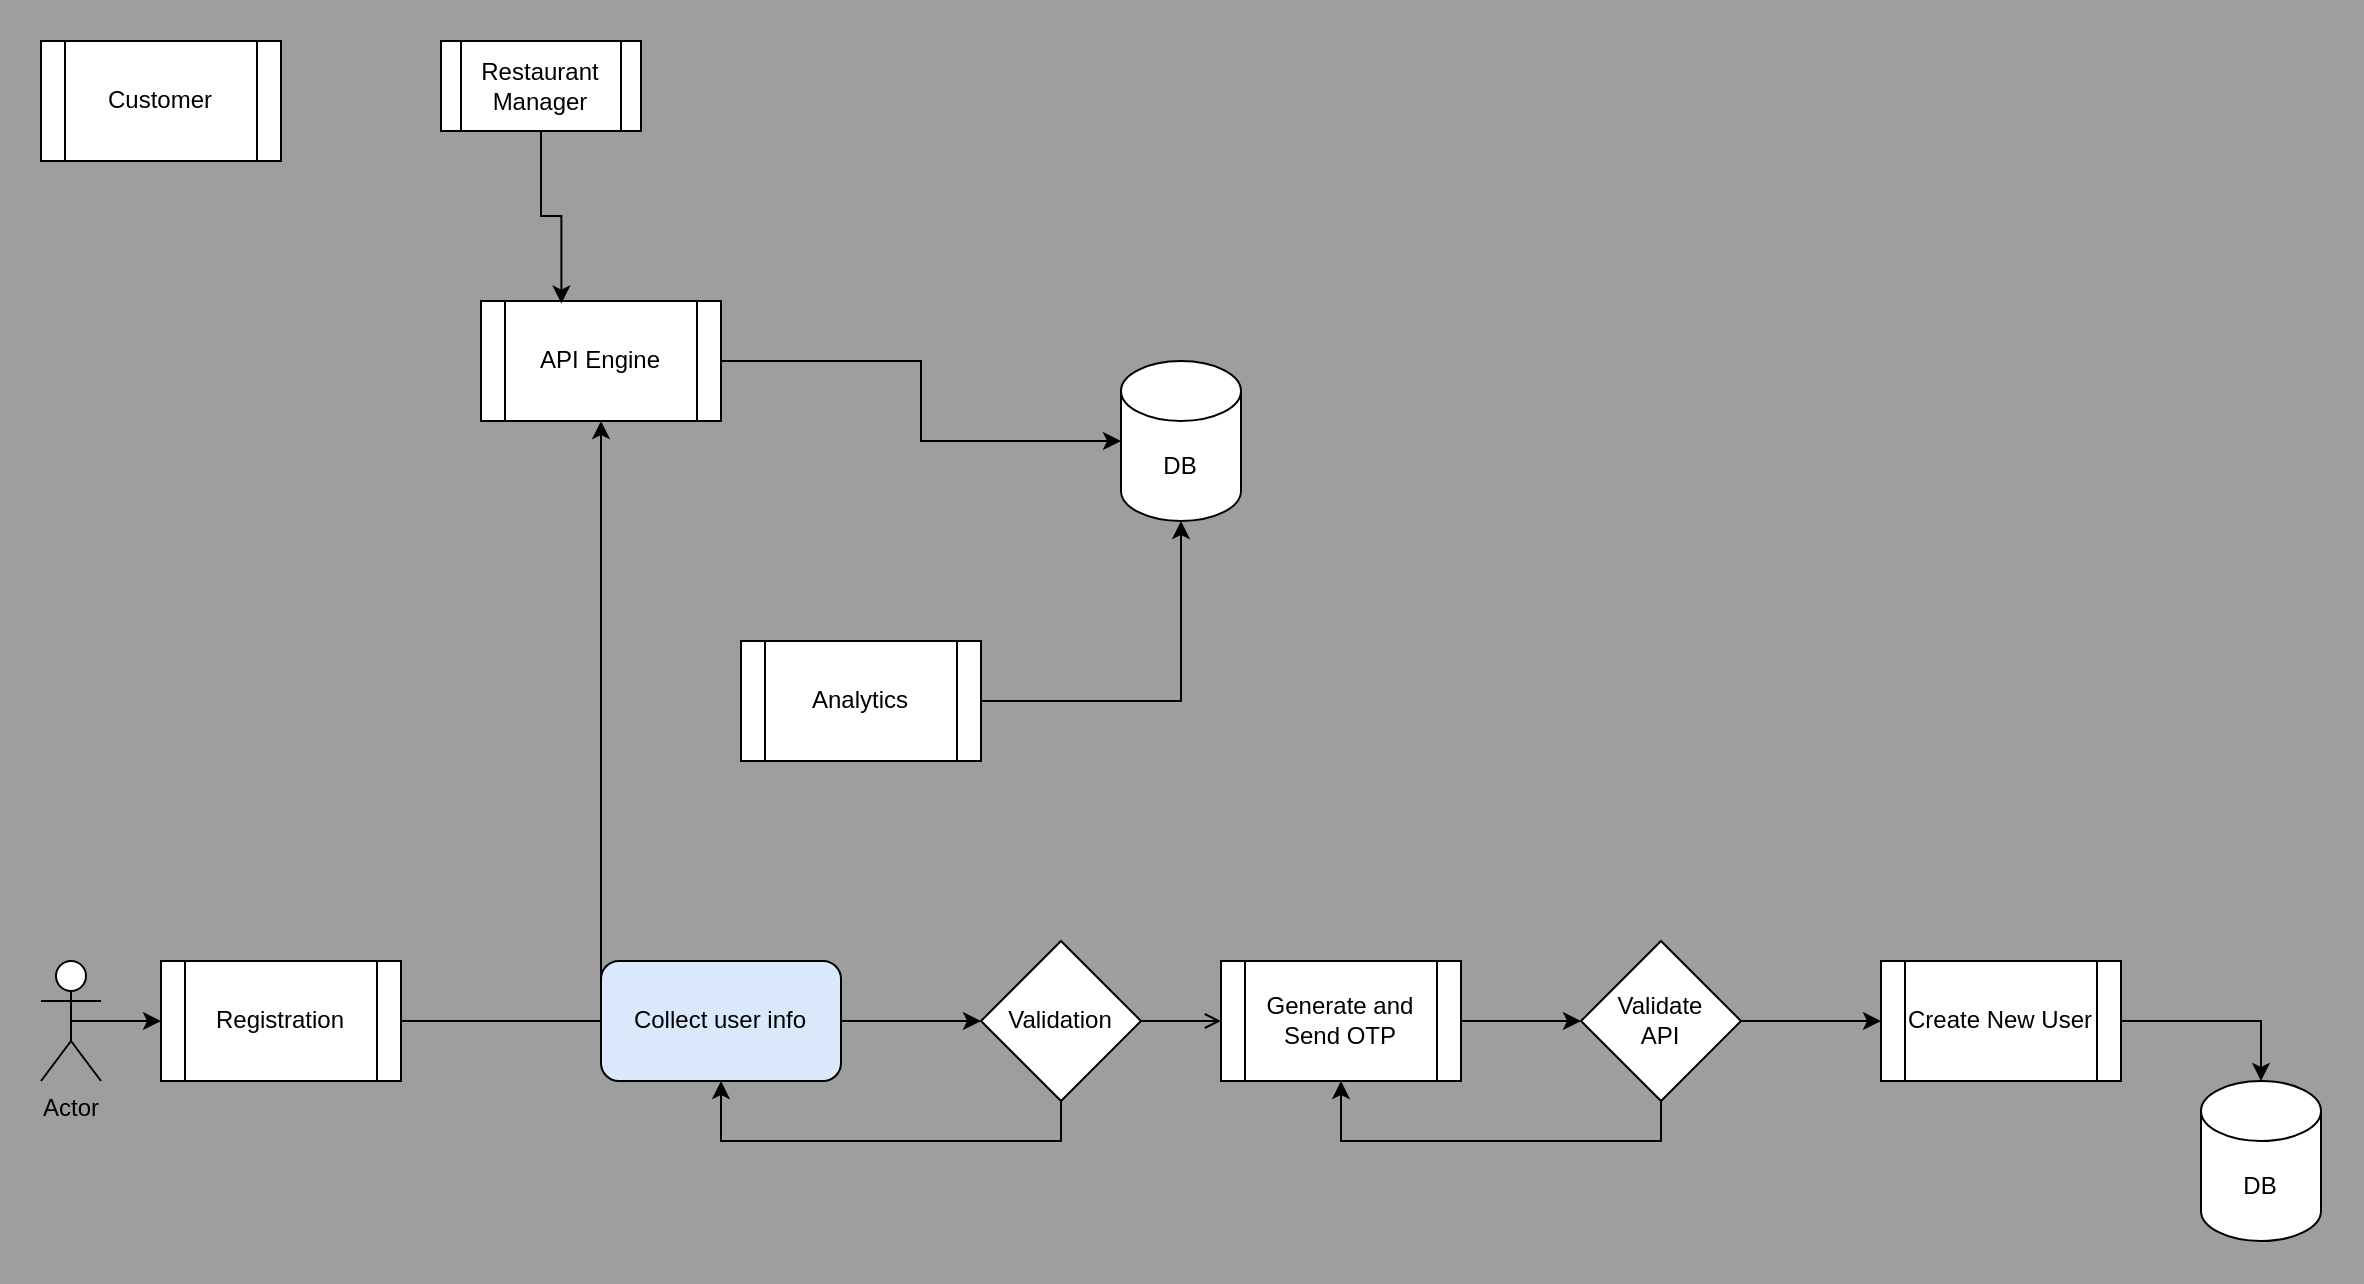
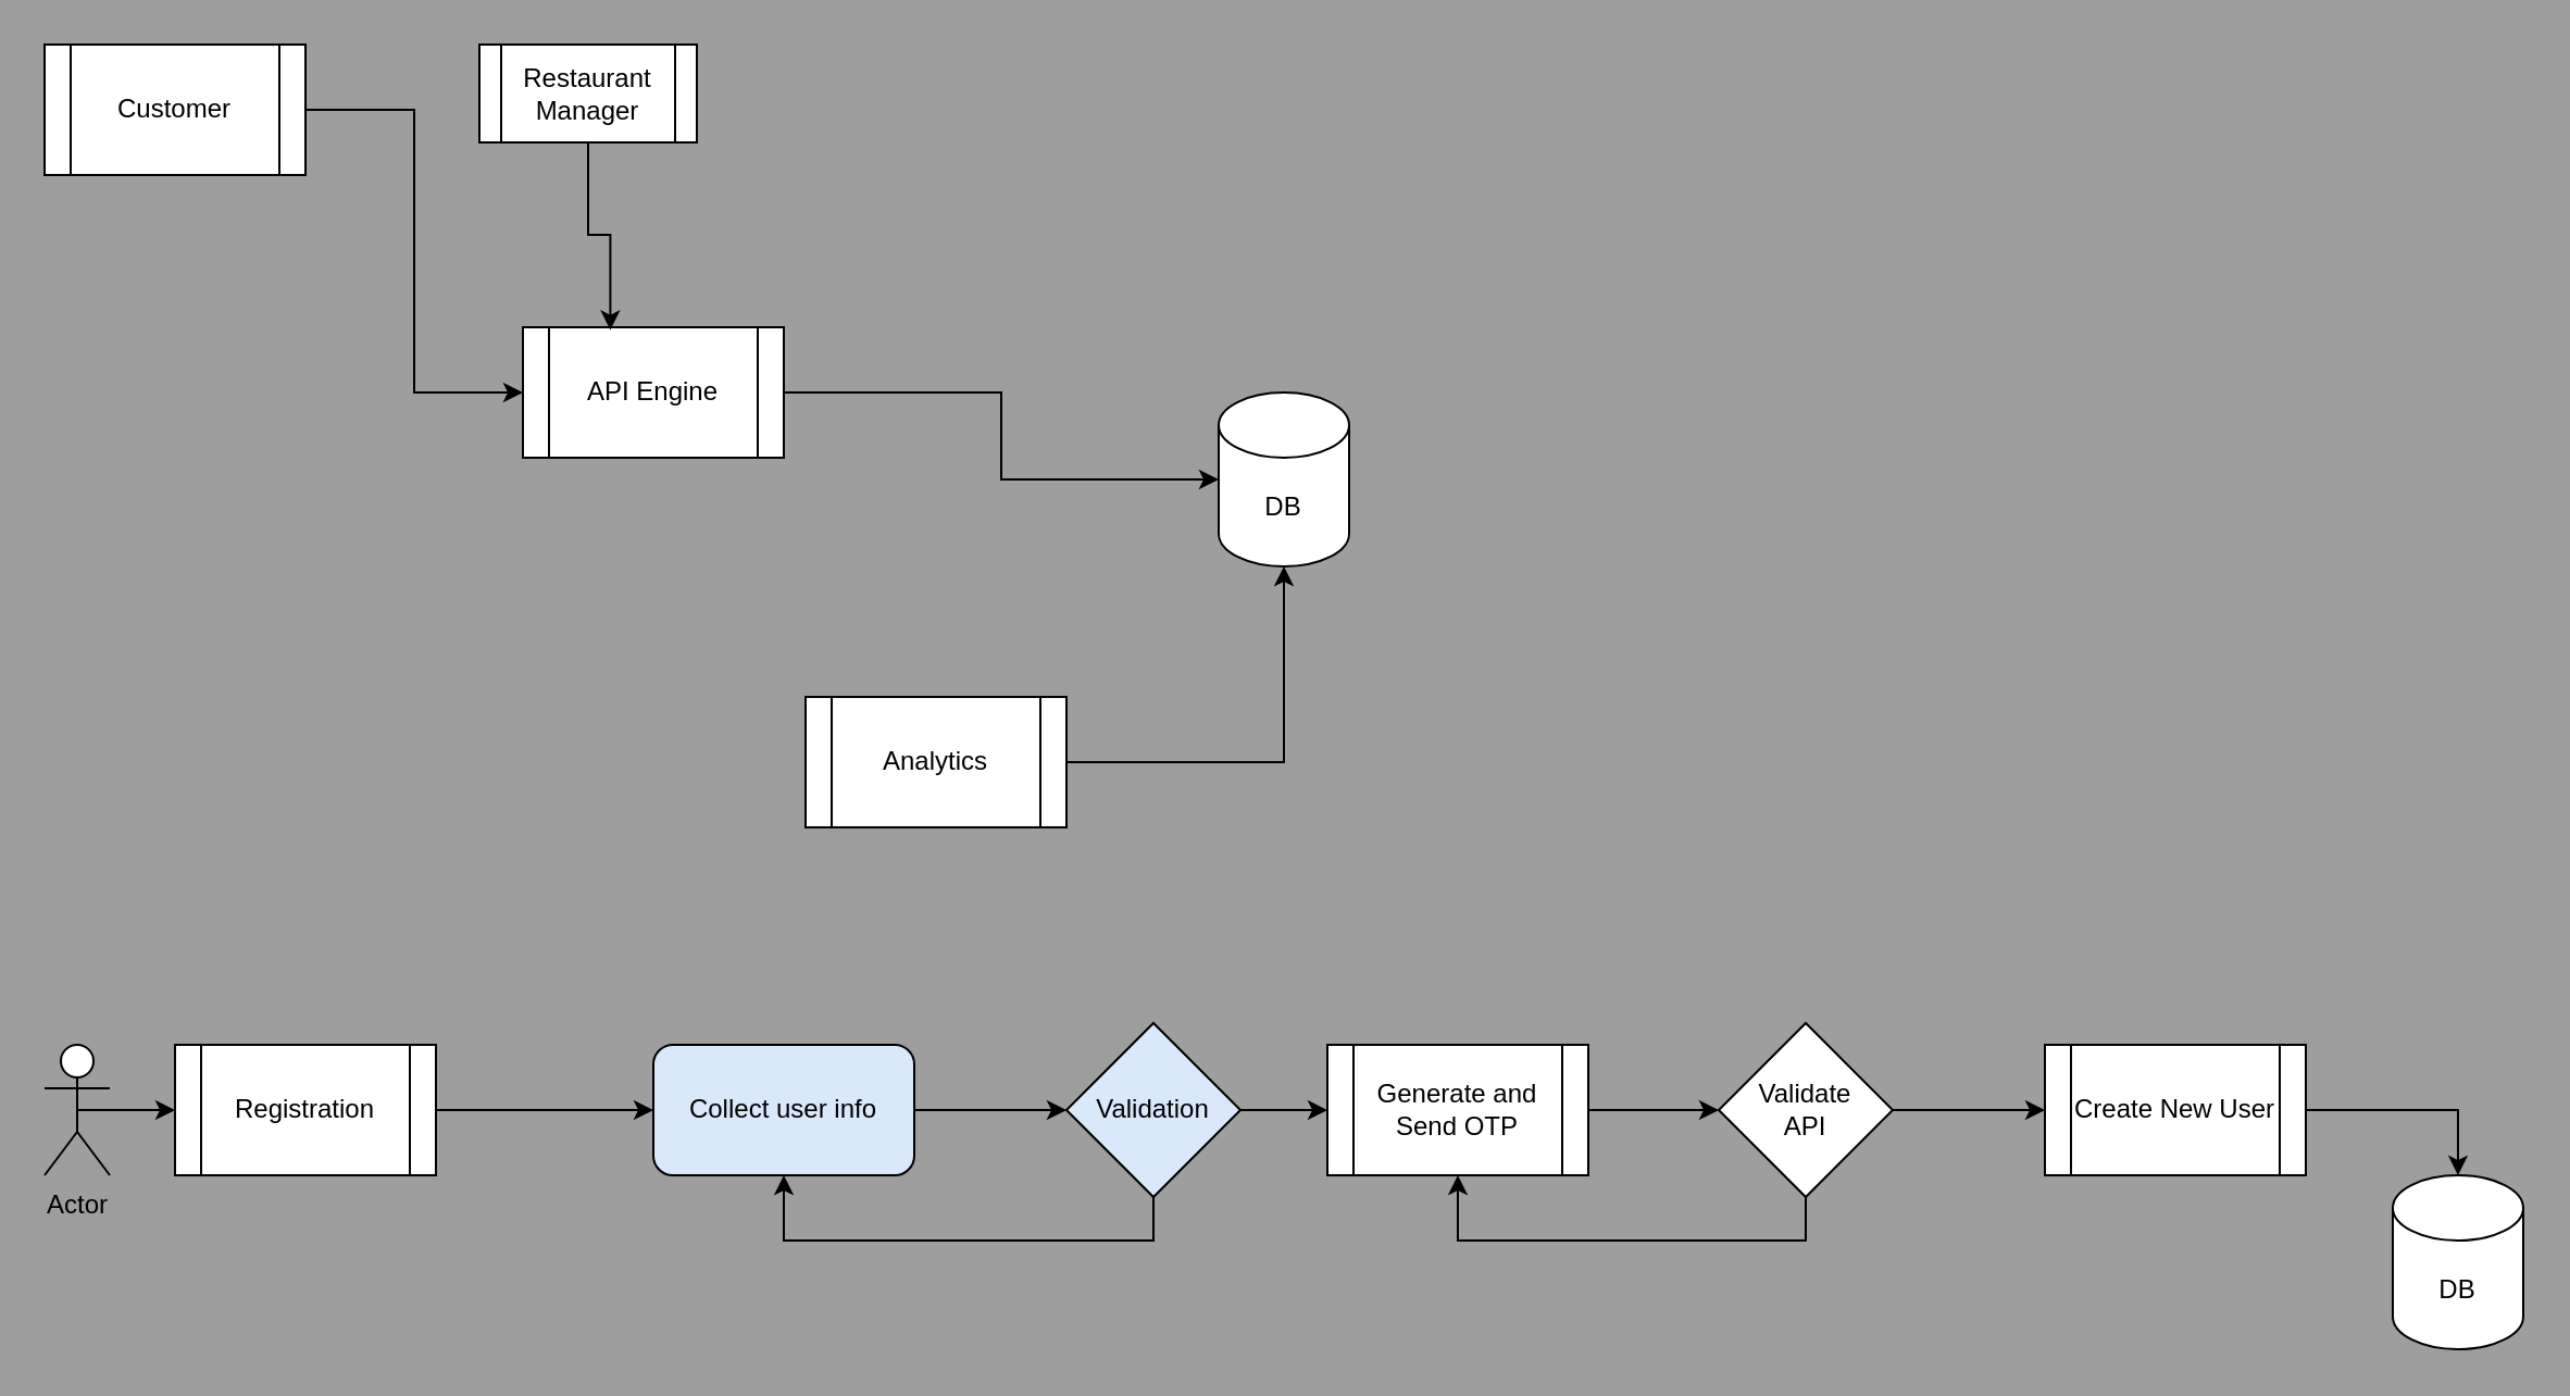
  <mxCell id="0" />
  <mxCell id="1" parent="0" />
  <mxCell id="2" style="edgeStyle=orthogonalEdgeStyle;rounded=0;orthogonalLoop=1;jettySize=auto;html=1;exitX=1;exitY=0.5;exitDx=0;exitDy=0;entryX=0;entryY=0.5;entryDx=0;entryDy=0;entryPerimeter=0;" parent="1" source="3" target="4" edge="1"><mxGeometry relative="1" as="geometry" /></mxCell>
  <mxCell id="3" value="API Engine" style="shape=process;whiteSpace=wrap;html=1;backgroundOutline=1;" parent="1" vertex="1"><mxGeometry x="240" y="150" width="120" height="60" as="geometry" /></mxCell>
  <mxCell id="4" value="DB" style="shape=cylinder3;whiteSpace=wrap;html=1;boundedLbl=1;backgroundOutline=1;size=15;" parent="1" vertex="1"><mxGeometry x="560" y="180" width="60" height="80" as="geometry" /></mxCell>
  <mxCell id="5" style="edgeStyle=orthogonalEdgeStyle;rounded=0;orthogonalLoop=1;jettySize=auto;html=1;exitX=1;exitY=0.5;exitDx=0;exitDy=0;entryX=0.5;entryY=1;entryDx=0;entryDy=0;entryPerimeter=0;" parent="1" source="6" target="4" edge="1"><mxGeometry relative="1" as="geometry" /></mxCell>
  <mxCell id="6" value="Analytics" style="shape=process;whiteSpace=wrap;html=1;backgroundOutline=1;" parent="1" vertex="1"><mxGeometry x="370" y="320" width="120" height="60" as="geometry" /></mxCell>
+ <mxCell id="7" style="edgeStyle=orthogonalEdgeStyle;rounded=0;orthogonalLoop=1;jettySize=auto;html=1;exitX=1;exitY=0.5;exitDx=0;exitDy=0;entryX=0;entryY=0.5;entryDx=0;entryDy=0;" parent="1" source="8" target="3" edge="1"><mxGeometry relative="1" as="geometry" /></mxCell>
  <mxCell id="8" value="Customer" style="shape=process;whiteSpace=wrap;html=1;backgroundOutline=1;" parent="1" vertex="1"><mxGeometry x="20" y="20" width="120" height="60" as="geometry" /></mxCell>
  <mxCell id="9" style="edgeStyle=orthogonalEdgeStyle;rounded=0;orthogonalLoop=1;jettySize=auto;html=1;exitX=0.5;exitY=1;exitDx=0;exitDy=0;entryX=0.335;entryY=0.021;entryDx=0;entryDy=0;entryPerimeter=0;" parent="1" source="10" target="3" edge="1"><mxGeometry relative="1" as="geometry" /></mxCell>
  <mxCell id="10" value="Restaurant Manager" style="shape=process;whiteSpace=wrap;html=1;backgroundOutline=1;" parent="1" vertex="1"><mxGeometry x="220" y="20" width="100" height="45" as="geometry" /></mxCell>
  <mxCell id="11" style="edgeStyle=orthogonalEdgeStyle;rounded=0;orthogonalLoop=1;jettySize=auto;html=1;exitX=0.5;exitY=0.5;exitDx=0;exitDy=0;exitPerimeter=0;entryX=0;entryY=0.5;entryDx=0;entryDy=0;" parent="1" source="12" target="14" edge="1"><mxGeometry relative="1" as="geometry" /></mxCell>
  <mxCell id="12" value="Actor" style="shape=umlActor;verticalLabelPosition=bottom;verticalAlign=top;html=1;outlineConnect=0;" parent="1" vertex="1"><mxGeometry x="20" y="480" width="30" height="60" as="geometry" /></mxCell>
- <mxCell id="13" style="edgeStyle=orthogonalEdgeStyle;rounded=0;orthogonalLoop=1;jettySize=auto;html=1;exitX=1;exitY=0.5;exitDx=0;exitDy=0;" parent="1" source="14" target="3" edge="1"><mxGeometry relative="1" as="geometry" /></mxCell>
+ <mxCell id="13" style="edgeStyle=orthogonalEdgeStyle;rounded=0;orthogonalLoop=1;jettySize=auto;html=1;exitX=1;exitY=0.5;exitDx=0;exitDy=0;" parent="1" source="14" target="16" edge="1"><mxGeometry relative="1" as="geometry" /></mxCell>
  <mxCell id="14" value="Registration" style="shape=process;whiteSpace=wrap;html=1;backgroundOutline=1;" parent="1" vertex="1"><mxGeometry x="80" y="480" width="120" height="60" as="geometry" /></mxCell>
  <mxCell id="15" style="edgeStyle=orthogonalEdgeStyle;rounded=0;orthogonalLoop=1;jettySize=auto;html=1;exitX=1;exitY=0.5;exitDx=0;exitDy=0;" parent="1" source="16" target="19" edge="1"><mxGeometry relative="1" as="geometry" /></mxCell>
  <mxCell id="16" value="Collect user info" style="rounded=1;whiteSpace=wrap;html=1;fillColor=#dae8fc;" parent="1" vertex="1"><mxGeometry x="300" y="480" width="120" height="60" as="geometry" /></mxCell>
  <mxCell id="17" style="edgeStyle=orthogonalEdgeStyle;rounded=0;orthogonalLoop=1;jettySize=auto;html=1;exitX=0.5;exitY=1;exitDx=0;exitDy=0;entryX=0.5;entryY=1;entryDx=0;entryDy=0;" parent="1" source="19" target="16" edge="1"><mxGeometry relative="1" as="geometry" /></mxCell>
- <mxCell id="18" style="edgeStyle=orthogonalEdgeStyle;rounded=0;orthogonalLoop=1;jettySize=auto;html=1;exitX=1;exitY=0.5;exitDx=0;exitDy=0;endArrow=open;" parent="1" source="19" target="21" edge="1"><mxGeometry relative="1" as="geometry"><mxPoint x="620" y="509.833" as="targetPoint" /></mxGeometry></mxCell>
- <mxCell id="19" value="Validation" style="rhombus;whiteSpace=wrap;html=1;" parent="1" vertex="1"><mxGeometry x="490" y="470" width="80" height="80" as="geometry" /></mxCell>
+ <mxCell id="18" style="edgeStyle=orthogonalEdgeStyle;rounded=0;orthogonalLoop=1;jettySize=auto;html=1;exitX=1;exitY=0.5;exitDx=0;exitDy=0;" parent="1" source="19" target="21" edge="1"><mxGeometry relative="1" as="geometry"><mxPoint x="620" y="509.833" as="targetPoint" /></mxGeometry></mxCell>
+ <mxCell id="19" value="Validation" style="rhombus;whiteSpace=wrap;html=1;fillColor=#dae8fc;" parent="1" vertex="1"><mxGeometry x="490" y="470" width="80" height="80" as="geometry" /></mxCell>
  <mxCell id="20" style="edgeStyle=orthogonalEdgeStyle;rounded=0;orthogonalLoop=1;jettySize=auto;html=1;exitX=1;exitY=0.5;exitDx=0;exitDy=0;entryX=0;entryY=0.5;entryDx=0;entryDy=0;" parent="1" source="21" target="24" edge="1"><mxGeometry relative="1" as="geometry" /></mxCell>
  <mxCell id="21" value="Generate and Send OTP" style="shape=process;whiteSpace=wrap;html=1;backgroundOutline=1;" parent="1" vertex="1"><mxGeometry x="610" y="480.003" width="120" height="60" as="geometry" /></mxCell>
  <mxCell id="22" style="edgeStyle=orthogonalEdgeStyle;rounded=0;orthogonalLoop=1;jettySize=auto;html=1;exitX=0.5;exitY=1;exitDx=0;exitDy=0;entryX=0.5;entryY=1;entryDx=0;entryDy=0;" parent="1" source="24" target="21" edge="1"><mxGeometry relative="1" as="geometry" /></mxCell>
  <mxCell id="23" style="edgeStyle=orthogonalEdgeStyle;rounded=0;orthogonalLoop=1;jettySize=auto;html=1;exitX=1;exitY=0.5;exitDx=0;exitDy=0;entryX=0;entryY=0.5;entryDx=0;entryDy=0;" parent="1" source="24" target="26" edge="1"><mxGeometry relative="1" as="geometry" /></mxCell>
  <mxCell id="24" value="Validate&lt;br&gt;API" style="rhombus;whiteSpace=wrap;html=1;" parent="1" vertex="1"><mxGeometry x="790" y="470" width="80" height="80" as="geometry" /></mxCell>
  <mxCell id="25" style="edgeStyle=orthogonalEdgeStyle;rounded=0;orthogonalLoop=1;jettySize=auto;html=1;exitX=1;exitY=0.5;exitDx=0;exitDy=0;entryX=0.5;entryY=0;entryDx=0;entryDy=0;entryPerimeter=0;" parent="1" source="26" target="27" edge="1"><mxGeometry relative="1" as="geometry" /></mxCell>
  <mxCell id="26" value="Create New User" style="shape=process;whiteSpace=wrap;html=1;backgroundOutline=1;" parent="1" vertex="1"><mxGeometry x="940" y="480" width="120" height="60" as="geometry" /></mxCell>
  <mxCell id="27" value="DB" style="shape=cylinder3;whiteSpace=wrap;html=1;boundedLbl=1;backgroundOutline=1;size=15;" parent="1" vertex="1"><mxGeometry x="1100" y="540" width="60" height="80" as="geometry" /></mxCell>
